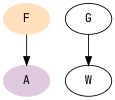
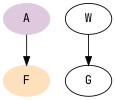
  digraph {
    fontname="JetBrains Mono"
    rankdir=TB
    node [fontname="JetBrains Mono"]
    edge [fontname="JetBrains Mono"]
    A [color="#dfc9de" style=filled]
    F [color="#ffe0bd" style=filled]
    G
    W
-   F -> A
-   G -> W
+   A -> F
+   W -> G
  }
